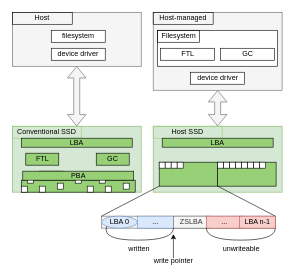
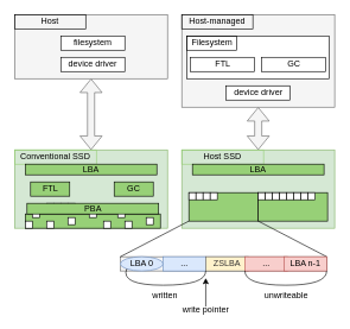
  <mxCell id="0" />
  <mxCell id="1" parent="0" />
  <mxCell id="2" value="" style="rounded=0;whiteSpace=wrap;html=1;fillColor=#f5f5f5;strokeColor=#666666;fontColor=#333333;" parent="1" vertex="1"><mxGeometry x="255" y="20" width="215" height="130" as="geometry" /></mxCell>
  <mxCell id="3" value="" style="rounded=0;whiteSpace=wrap;html=1;fillColor=#f5f5f5;strokeColor=#666666;fontColor=#333333;" parent="1" vertex="1"><mxGeometry x="20" y="20" width="215" height="90" as="geometry" /></mxCell>
  <mxCell id="4" value="" style="rounded=0;whiteSpace=wrap;html=1;fillColor=#d5e8d4;strokeColor=#82b366;" parent="1" vertex="1"><mxGeometry x="20" y="210" width="215" height="110" as="geometry" /></mxCell>
  <mxCell id="5" value="Host" style="text;html=1;fillColor=none;align=center;verticalAlign=middle;whiteSpace=wrap;rounded=0;strokeColor=#000000;" parent="1" vertex="1"><mxGeometry x="20" y="20" width="100" height="20" as="geometry" /></mxCell>
  <mxCell id="6" value="Conventional SSD" style="text;html=1;fillColor=none;align=center;verticalAlign=middle;whiteSpace=wrap;rounded=0;strokeColor=#97D077;" parent="1" vertex="1"><mxGeometry x="20" y="210" width="115" height="20" as="geometry" /></mxCell>
  <mxCell id="7" value="device driver" style="rounded=0;whiteSpace=wrap;html=1;" parent="1" vertex="1"><mxGeometry x="85" y="80" width="90" height="20" as="geometry" /></mxCell>
  <mxCell id="8" value="filesystem" style="rounded=0;whiteSpace=wrap;html=1;" parent="1" vertex="1"><mxGeometry x="85" y="50" width="90" height="20" as="geometry" /></mxCell>
  <mxCell id="9" value="" style="rounded=0;whiteSpace=wrap;html=1;fillColor=#d5e8d4;strokeColor=#82b366;" parent="1" vertex="1"><mxGeometry x="255" y="210" width="215" height="110" as="geometry" /></mxCell>
  <mxCell id="10" value="Host-managed" style="text;html=1;fillColor=none;align=center;verticalAlign=middle;whiteSpace=wrap;rounded=0;strokeColor=#000000;" parent="1" vertex="1"><mxGeometry x="255" y="20" width="100" height="20" as="geometry" /></mxCell>
  <mxCell id="11" value="Host SSD" style="text;html=1;fillColor=none;align=center;verticalAlign=middle;whiteSpace=wrap;rounded=0;strokeColor=#97D077;" parent="1" vertex="1"><mxGeometry x="255" y="210" width="115" height="20" as="geometry" /></mxCell>
  <mxCell id="12" value="device driver" style="rounded=0;whiteSpace=wrap;html=1;" parent="1" vertex="1"><mxGeometry x="317.5" y="120" width="90" height="20" as="geometry" /></mxCell>
  <mxCell id="13" value="" style="rounded=0;whiteSpace=wrap;html=1;" parent="1" vertex="1"><mxGeometry x="262.5" y="50" width="200" height="60" as="geometry" /></mxCell>
  <mxCell id="14" value="" style="group;fontSize=12;" parent="1" vertex="1" connectable="0"><mxGeometry x="35" y="300" width="190" height="20" as="geometry" /></mxCell>
  <mxCell id="15" value="" style="group" parent="14" vertex="1" connectable="0"><mxGeometry width="190" height="20" as="geometry" /></mxCell>
  <mxCell id="16" value="" style="rounded=0;whiteSpace=wrap;html=1;fillColor=#97D077;" parent="15" vertex="1"><mxGeometry width="190" height="20" as="geometry" /></mxCell>
  <mxCell id="17" value="" style="rounded=0;whiteSpace=wrap;html=1;" vertex="1" parent="15"><mxGeometry x="30" y="-15" width="10" height="10" as="geometry" /></mxCell>
  <mxCell id="18" value="" style="rounded=0;whiteSpace=wrap;html=1;" vertex="1" parent="15"><mxGeometry x="40" y="-15" width="10" height="10" as="geometry" /></mxCell>
  <mxCell id="19" value="" style="rounded=0;whiteSpace=wrap;html=1;" vertex="1" parent="15"><mxGeometry x="50" y="-15" width="10" height="10" as="geometry" /></mxCell>
  <mxCell id="20" value="" style="rounded=0;whiteSpace=wrap;html=1;" vertex="1" parent="15"><mxGeometry x="10" y="-5" width="10" height="10" as="geometry" /></mxCell>
  <mxCell id="21" value="" style="rounded=0;whiteSpace=wrap;html=1;" vertex="1" parent="15"><mxGeometry y="10" width="10" height="10" as="geometry" /></mxCell>
  <mxCell id="22" value="" style="rounded=0;whiteSpace=wrap;html=1;" vertex="1" parent="15"><mxGeometry x="30" y="10" width="10" height="10" as="geometry" /></mxCell>
  <mxCell id="23" value="" style="rounded=0;whiteSpace=wrap;html=1;" vertex="1" parent="15"><mxGeometry x="170" y="5" width="10" height="10" as="geometry" /></mxCell>
  <mxCell id="24" value="" style="rounded=0;whiteSpace=wrap;html=1;" vertex="1" parent="15"><mxGeometry x="60" y="-15" width="10" height="10" as="geometry" /></mxCell>
  <mxCell id="25" value="" style="rounded=0;whiteSpace=wrap;html=1;" vertex="1" parent="15"><mxGeometry x="90" y="-5" width="10" height="10" as="geometry" /></mxCell>
  <mxCell id="26" value="" style="rounded=0;whiteSpace=wrap;html=1;" vertex="1" parent="15"><mxGeometry x="60" y="5" width="10" height="10" as="geometry" /></mxCell>
  <mxCell id="27" value="" style="rounded=0;whiteSpace=wrap;html=1;" vertex="1" parent="15"><mxGeometry x="130" y="-5" width="10" height="10" as="geometry" /></mxCell>
  <mxCell id="28" value="" style="rounded=0;whiteSpace=wrap;html=1;" vertex="1" parent="15"><mxGeometry x="140" y="10" width="10" height="10" as="geometry" /></mxCell>
  <mxCell id="29" value="" style="rounded=0;whiteSpace=wrap;html=1;" vertex="1" parent="15"><mxGeometry x="110" y="10" width="10" height="10" as="geometry" /></mxCell>
  <mxCell id="30" value="Filesystem" style="text;html=1;fillColor=none;align=center;verticalAlign=middle;whiteSpace=wrap;rounded=0;strokeColor=#000000;" parent="1" vertex="1"><mxGeometry x="262.5" y="50" width="70" height="20" as="geometry" /></mxCell>
  <mxCell id="31" value="GC" style="rounded=0;whiteSpace=wrap;html=1;" parent="1" vertex="1"><mxGeometry x="367.5" y="80" width="90" height="20" as="geometry" /></mxCell>
  <mxCell id="32" value="FTL" style="rounded=0;whiteSpace=wrap;html=1;" parent="1" vertex="1"><mxGeometry x="267.5" y="80" width="90" height="20" as="geometry" /></mxCell>
  <mxCell id="33" value="" style="group;fontSize=12;" vertex="1" connectable="0" parent="1"><mxGeometry x="265" y="270" width="97.5" height="40" as="geometry" /></mxCell>
  <mxCell id="34" value="" style="rounded=0;whiteSpace=wrap;html=1;fillColor=#97D077;" vertex="1" parent="33"><mxGeometry width="97.5" height="40" as="geometry" /></mxCell>
  <mxCell id="35" value="" style="rounded=0;whiteSpace=wrap;html=1;" vertex="1" parent="33"><mxGeometry width="10" height="10" as="geometry" /></mxCell>
  <mxCell id="36" value="" style="rounded=0;whiteSpace=wrap;html=1;" vertex="1" parent="33"><mxGeometry x="10" width="10" height="10" as="geometry" /></mxCell>
  <mxCell id="37" value="" style="rounded=0;whiteSpace=wrap;html=1;" vertex="1" parent="33"><mxGeometry x="20" width="10" height="10" as="geometry" /></mxCell>
  <mxCell id="38" value="" style="rounded=0;whiteSpace=wrap;html=1;" vertex="1" parent="33"><mxGeometry x="30" width="10" height="10" as="geometry" /></mxCell>
  <mxCell id="39" value="LBA" style="rounded=0;whiteSpace=wrap;html=1;fillColor=#97D077;" vertex="1" parent="1"><mxGeometry x="35" y="230" width="185" height="15" as="geometry" /></mxCell>
  <mxCell id="40" value="GC" style="rounded=0;whiteSpace=wrap;html=1;fillColor=#97D077;" parent="1" vertex="1"><mxGeometry x="160" y="255" width="55" height="20" as="geometry" /></mxCell>
  <mxCell id="41" value="FTL" style="rounded=0;whiteSpace=wrap;html=1;fillColor=#97D077;" vertex="1" parent="1"><mxGeometry x="42.5" y="255" width="55" height="20" as="geometry" /></mxCell>
  <mxCell id="42" value="PBA" style="rounded=0;whiteSpace=wrap;html=1;fillColor=#97D077;" vertex="1" parent="1"><mxGeometry x="37.5" y="285" width="185" height="15" as="geometry" /></mxCell>
  <mxCell id="43" value="" style="group" vertex="1" connectable="0" parent="1"><mxGeometry x="362.5" y="270" width="97.5" height="40" as="geometry" /></mxCell>
  <mxCell id="44" value="" style="rounded=0;whiteSpace=wrap;html=1;fillColor=#97D077;" vertex="1" parent="43"><mxGeometry width="97.5" height="40" as="geometry" /></mxCell>
  <mxCell id="45" value="" style="rounded=0;whiteSpace=wrap;html=1;" vertex="1" parent="43"><mxGeometry width="10" height="10" as="geometry" /></mxCell>
  <mxCell id="46" value="" style="rounded=0;whiteSpace=wrap;html=1;" vertex="1" parent="43"><mxGeometry x="10" width="10" height="10" as="geometry" /></mxCell>
  <mxCell id="47" value="" style="rounded=0;whiteSpace=wrap;html=1;" vertex="1" parent="43"><mxGeometry x="20" width="10" height="10" as="geometry" /></mxCell>
  <mxCell id="48" value="" style="rounded=0;whiteSpace=wrap;html=1;" vertex="1" parent="43"><mxGeometry x="30" width="10" height="10" as="geometry" /></mxCell>
  <mxCell id="49" value="" style="rounded=0;whiteSpace=wrap;html=1;" vertex="1" parent="43"><mxGeometry x="40" width="10" height="10" as="geometry" /></mxCell>
  <mxCell id="50" value="" style="rounded=0;whiteSpace=wrap;html=1;" vertex="1" parent="43"><mxGeometry x="50" width="10" height="10" as="geometry" /></mxCell>
  <mxCell id="51" value="" style="rounded=0;whiteSpace=wrap;html=1;" vertex="1" parent="43"><mxGeometry x="60" width="10" height="10" as="geometry" /></mxCell>
  <mxCell id="52" value="" style="rounded=0;whiteSpace=wrap;html=1;" vertex="1" parent="43"><mxGeometry x="70" width="10" height="10" as="geometry" /></mxCell>
  <mxCell id="53" value="LBA" style="rounded=0;whiteSpace=wrap;html=1;fillColor=#97D077;" vertex="1" parent="1"><mxGeometry x="270" y="230" width="185" height="15" as="geometry" /></mxCell>
  <mxCell id="54" value="" style="shape=flexArrow;endArrow=classic;startArrow=classic;html=1;rounded=0;entryX=0.5;entryY=1;entryDx=0;entryDy=0;exitX=0.5;exitY=0;exitDx=0;exitDy=0;fillColor=#f5f5f5;strokeColor=#666666;" edge="1" parent="1" source="4" target="3"><mxGeometry width="100" height="100" relative="1" as="geometry"><mxPoint x="130" y="210" as="sourcePoint" /><mxPoint x="200" y="150" as="targetPoint" /></mxGeometry></mxCell>
  <mxCell id="55" value="" style="shape=flexArrow;endArrow=classic;startArrow=classic;html=1;rounded=0;entryX=0.5;entryY=1;entryDx=0;entryDy=0;exitX=0.5;exitY=0;exitDx=0;exitDy=0;fillColor=#f5f5f5;strokeColor=#666666;" edge="1" parent="1" source="9" target="2"><mxGeometry width="100" height="100" relative="1" as="geometry"><mxPoint x="137.5" y="220" as="sourcePoint" /><mxPoint x="137.5" y="140" as="targetPoint" /></mxGeometry></mxCell>
  <mxCell id="56" value="" style="rounded=0;whiteSpace=wrap;html=1;fillColor=#f5f5f5;strokeColor=#666666;fontColor=#333333;" vertex="1" parent="1"><mxGeometry x="168.75" y="360" width="290" height="20" as="geometry" /></mxCell>
  <mxCell id="57" value="" style="endArrow=none;html=1;rounded=0;entryX=0;entryY=1;entryDx=0;entryDy=0;exitX=0;exitY=0;exitDx=0;exitDy=0;" edge="1" parent="1" source="56" target="34"><mxGeometry width="50" height="50" relative="1" as="geometry"><mxPoint x="188.75" y="340" as="sourcePoint" /><mxPoint x="263.75" y="310" as="targetPoint" /></mxGeometry></mxCell>
  <mxCell id="58" value="" style="endArrow=none;html=1;rounded=0;exitX=1;exitY=0;exitDx=0;exitDy=0;entryX=0;entryY=1;entryDx=0;entryDy=0;" edge="1" parent="1" source="56" target="44"><mxGeometry width="50" height="50" relative="1" as="geometry"><mxPoint x="228.75" y="360" as="sourcePoint" /><mxPoint x="360" y="310" as="targetPoint" /></mxGeometry></mxCell>
  <mxCell id="59" value="LBA 0" style="ellipse;whiteSpace=wrap;html=1;fillColor=#dae8fc;strokeColor=#6c8ebf;gradientColor=none;" vertex="1" parent="1"><mxGeometry x="168.75" y="360" width="60" height="20" as="geometry" /></mxCell>
  <mxCell id="60" value="..." style="rounded=0;whiteSpace=wrap;html=1;fillColor=#dae8fc;strokeColor=#6c8ebf;gradientColor=none;" vertex="1" parent="1"><mxGeometry x="228.75" y="360" width="60" height="20" as="geometry" /></mxCell>
- <mxCell id="61" value="ZSLBA" style="rounded=0;whiteSpace=wrap;html=1;fillColor=#f5f5f5;strokeColor=#666666;fontColor=#333333;" vertex="1" parent="1"><mxGeometry x="288.75" y="360" width="60" height="20" as="geometry" /></mxCell>
+ <mxCell id="61" value="ZSLBA" style="rounded=0;whiteSpace=wrap;html=1;fillColor=#fff2cc;strokeColor=#666666;fontColor=#333333;" vertex="1" parent="1"><mxGeometry x="288.75" y="360" width="60" height="20" as="geometry" /></mxCell>
  <mxCell id="62" value="..." style="rounded=0;whiteSpace=wrap;html=1;fillColor=#f8cecc;strokeColor=#b85450;" vertex="1" parent="1"><mxGeometry x="343.75" y="360" width="60" height="20" as="geometry" /></mxCell>
  <mxCell id="63" value="LBA n-1" style="rounded=0;whiteSpace=wrap;html=1;fillColor=#f8cecc;strokeColor=#b85450;" vertex="1" parent="1"><mxGeometry x="398.75" y="360" width="60" height="20" as="geometry" /></mxCell>
  <mxCell id="64" value="" style="curved=1;endArrow=none;html=1;rounded=0;entryX=0;entryY=1;entryDx=0;entryDy=0;exitX=1;exitY=1;exitDx=0;exitDy=0;endFill=0;" edge="1" parent="1" source="63" target="62"><mxGeometry width="50" height="50" relative="1" as="geometry"><mxPoint x="268.75" y="440" as="sourcePoint" /><mxPoint x="318.75" y="390" as="targetPoint" /><Array as="points"><mxPoint x="458.75" y="400" /><mxPoint x="343.75" y="400" /></Array></mxGeometry></mxCell>
  <mxCell id="65" value="unwriteable" style="text;html=1;strokeColor=none;fillColor=none;align=center;verticalAlign=middle;whiteSpace=wrap;rounded=0;" vertex="1" parent="1"><mxGeometry x="371.75" y="410" width="60" height="10" as="geometry" /></mxCell>
  <mxCell id="66" value="" style="curved=1;endArrow=none;html=1;rounded=0;entryX=0;entryY=1;entryDx=0;entryDy=0;exitX=1;exitY=1;exitDx=0;exitDy=0;endFill=0;" edge="1" parent="1" target="59"><mxGeometry width="50" height="50" relative="1" as="geometry"><mxPoint x="288.75" y="380" as="sourcePoint" /><mxPoint x="173.75" y="380" as="targetPoint" /><Array as="points"><mxPoint x="288.75" y="400" /><mxPoint x="168.75" y="400" /></Array></mxGeometry></mxCell>
  <mxCell id="67" value="written" style="text;html=1;strokeColor=none;fillColor=none;align=center;verticalAlign=middle;whiteSpace=wrap;rounded=0;" vertex="1" parent="1"><mxGeometry x="203.75" y="410" width="55" height="10" as="geometry" /></mxCell>
  <mxCell id="68" value="" style="endArrow=classic;html=1;rounded=0;exitX=0.5;exitY=0;exitDx=0;exitDy=0;" edge="1" parent="1" source="69"><mxGeometry width="50" height="50" relative="1" as="geometry"><mxPoint x="288.75" y="420" as="sourcePoint" /><mxPoint x="288.75" y="390" as="targetPoint" /></mxGeometry></mxCell>
  <mxCell id="69" value="write pointer" style="text;html=1;strokeColor=none;fillColor=none;align=center;verticalAlign=middle;whiteSpace=wrap;rounded=0;" vertex="1" parent="1"><mxGeometry x="248.75" y="430" width="80" height="10" as="geometry" /></mxCell>
